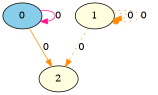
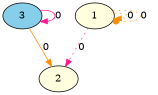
  digraph {
    clock_variable_size=1
    number_variable_size=1
    string_variable_size=0
    node [fillcolor=lightyellow init=0 match=0 style=filled]
    edge [arrowhead=normal color=darkorange style=dotted]
-   0 [fillcolor=skyblue init=1]
+   0 [fillcolor=skyblue init=1 label=3]
    2 [match=1]
    1
    0 -> 0 [color=deeppink label=0 style=solid]
    0 -> 2 [label=0 n_update="{x0 := x1}" reset="{0}" s_constraints="{x0 == 'X'}" style=solid]
-   1 -> 2 [guard="{x0 >= 4, x0 <= 4}" label=0 n_constraints="{x0 - x1 != 0}" s_constraints="{x0 == 'Y'}"]
+   1 -> 2 [color=deeppink guard="{x0 >= 4, x0 <= 4}" label=0 n_constraints="{x0 - x1 != 0}" s_constraints="{x0 == 'Y'}"]
    1 -> 1 [guard="{x0 < 4}" label=0]
    1 -> 1 [arrowhead=dot guard="{x0 >= 4, x0 <= 4}" label=0 s_constraints="{x0 != 'Y'}"]
  }
